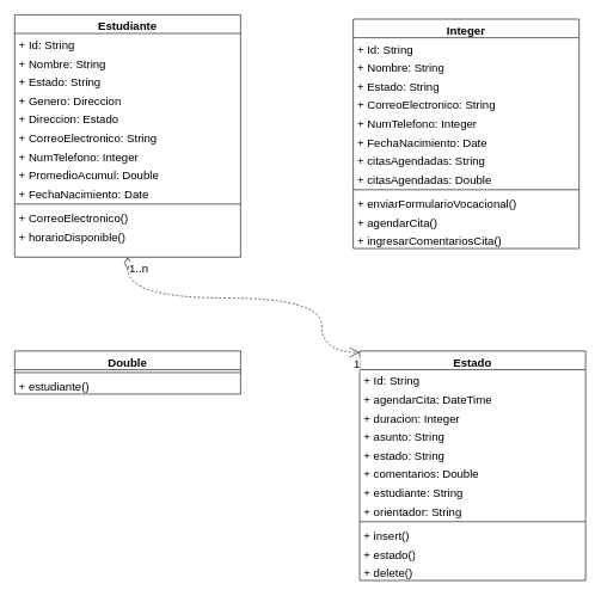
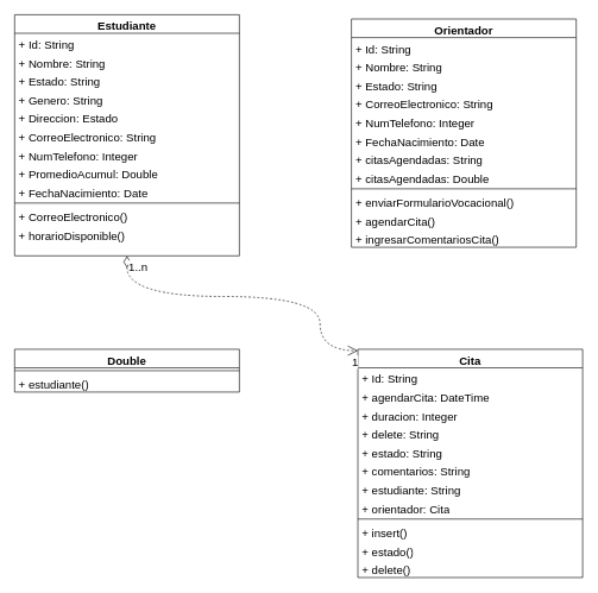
  <mxCell id="0" />
  <mxCell id="1" parent="0" />
  <mxCell id="2" value="Estudiante" style="swimlane;fontStyle=1;align=center;verticalAlign=top;childLayout=stackLayout;horizontal=1;startSize=26;horizontalStack=0;resizeParent=1;resizeParentMax=0;resizeLast=0;collapsible=1;marginBottom=0;whiteSpace=wrap;html=1;fontSize=16;" vertex="1" parent="1"><mxGeometry x="20" y="20" width="315" height="338" as="geometry" /></mxCell>
  <mxCell id="3" value="+ Id: String" style="text;strokeColor=none;fillColor=none;align=left;verticalAlign=top;spacingLeft=4;spacingRight=4;overflow=hidden;rotatable=0;points=[[0,0.5],[1,0.5]];portConstraint=eastwest;whiteSpace=wrap;html=1;fontSize=16;" vertex="1" parent="2"><mxGeometry y="26" width="315" height="26" as="geometry" /></mxCell>
  <mxCell id="4" value="+ Nombre: String" style="text;strokeColor=none;fillColor=none;align=left;verticalAlign=top;spacingLeft=4;spacingRight=4;overflow=hidden;rotatable=0;points=[[0,0.5],[1,0.5]];portConstraint=eastwest;whiteSpace=wrap;html=1;fontSize=16;" vertex="1" parent="2"><mxGeometry y="52" width="315" height="26" as="geometry" /></mxCell>
  <mxCell id="5" value="+ Estado: String" style="text;strokeColor=none;fillColor=none;align=left;verticalAlign=top;spacingLeft=4;spacingRight=4;overflow=hidden;rotatable=0;points=[[0,0.5],[1,0.5]];portConstraint=eastwest;whiteSpace=wrap;html=1;fontSize=16;" vertex="1" parent="2"><mxGeometry y="78" width="315" height="26" as="geometry" /></mxCell>
- <mxCell id="6" value="+ Genero: Direccion" style="text;strokeColor=none;fillColor=none;align=left;verticalAlign=top;spacingLeft=4;spacingRight=4;overflow=hidden;rotatable=0;points=[[0,0.5],[1,0.5]];portConstraint=eastwest;whiteSpace=wrap;html=1;fontSize=16;" vertex="1" parent="2"><mxGeometry y="104" width="315" height="26" as="geometry" /></mxCell>
+ <mxCell id="6" value="+ Genero: String" style="text;strokeColor=none;fillColor=none;align=left;verticalAlign=top;spacingLeft=4;spacingRight=4;overflow=hidden;rotatable=0;points=[[0,0.5],[1,0.5]];portConstraint=eastwest;whiteSpace=wrap;html=1;fontSize=16;" vertex="1" parent="2"><mxGeometry y="104" width="315" height="26" as="geometry" /></mxCell>
  <mxCell id="7" value="+ Direccion: Estado" style="text;strokeColor=none;fillColor=none;align=left;verticalAlign=top;spacingLeft=4;spacingRight=4;overflow=hidden;rotatable=0;points=[[0,0.5],[1,0.5]];portConstraint=eastwest;whiteSpace=wrap;html=1;fontSize=16;" vertex="1" parent="2"><mxGeometry y="130" width="315" height="26" as="geometry" /></mxCell>
  <mxCell id="8" value="+ CorreoElectronico: String" style="text;strokeColor=none;fillColor=none;align=left;verticalAlign=top;spacingLeft=4;spacingRight=4;overflow=hidden;rotatable=0;points=[[0,0.5],[1,0.5]];portConstraint=eastwest;whiteSpace=wrap;html=1;fontSize=16;" vertex="1" parent="2"><mxGeometry y="156" width="315" height="26" as="geometry" /></mxCell>
  <mxCell id="9" value="+ NumTelefono: Integer" style="text;strokeColor=none;fillColor=none;align=left;verticalAlign=top;spacingLeft=4;spacingRight=4;overflow=hidden;rotatable=0;points=[[0,0.5],[1,0.5]];portConstraint=eastwest;whiteSpace=wrap;html=1;fontSize=16;" vertex="1" parent="2"><mxGeometry y="182" width="315" height="26" as="geometry" /></mxCell>
  <mxCell id="10" value="+ PromedioAcumul: Double" style="text;strokeColor=none;fillColor=none;align=left;verticalAlign=top;spacingLeft=4;spacingRight=4;overflow=hidden;rotatable=0;points=[[0,0.5],[1,0.5]];portConstraint=eastwest;whiteSpace=wrap;html=1;fontSize=16;" vertex="1" parent="2"><mxGeometry y="208" width="315" height="26" as="geometry" /></mxCell>
  <mxCell id="11" value="+ FechaNacimiento: Date" style="text;strokeColor=none;fillColor=none;align=left;verticalAlign=top;spacingLeft=4;spacingRight=4;overflow=hidden;rotatable=0;points=[[0,0.5],[1,0.5]];portConstraint=eastwest;whiteSpace=wrap;html=1;fontSize=16;" vertex="1" parent="2"><mxGeometry y="234" width="315" height="26" as="geometry" /></mxCell>
  <mxCell id="12" value="" style="line;strokeWidth=1;fillColor=none;align=left;verticalAlign=middle;spacingTop=-1;spacingLeft=3;spacingRight=3;rotatable=0;labelPosition=right;points=[];portConstraint=eastwest;strokeColor=inherit;fontSize=16;" vertex="1" parent="2"><mxGeometry y="260" width="315" height="8" as="geometry" /></mxCell>
  <mxCell id="13" value="+ CorreoElectronico()" style="text;strokeColor=none;fillColor=none;align=left;verticalAlign=top;spacingLeft=4;spacingRight=4;overflow=hidden;rotatable=0;points=[[0,0.5],[1,0.5]];portConstraint=eastwest;whiteSpace=wrap;html=1;fontSize=16;" vertex="1" parent="2"><mxGeometry y="268" width="315" height="26" as="geometry" /></mxCell>
  <mxCell id="14" value="+ horarioDisponible()" style="text;strokeColor=none;fillColor=none;align=left;verticalAlign=top;spacingLeft=4;spacingRight=4;overflow=hidden;rotatable=0;points=[[0,0.5],[1,0.5]];portConstraint=eastwest;whiteSpace=wrap;html=1;fontSize=16;" vertex="1" parent="2"><mxGeometry y="294" width="315" height="44" as="geometry" /></mxCell>
- <mxCell id="15" value="Integer" style="swimlane;fontStyle=1;align=center;verticalAlign=top;childLayout=stackLayout;horizontal=1;startSize=26;horizontalStack=0;resizeParent=1;resizeParentMax=0;resizeLast=0;collapsible=1;marginBottom=0;whiteSpace=wrap;html=1;fontSize=16;" vertex="1" parent="1"><mxGeometry x="492" y="26" width="315" height="320" as="geometry" /></mxCell>
+ <mxCell id="15" value="Orientador" style="swimlane;fontStyle=1;align=center;verticalAlign=top;childLayout=stackLayout;horizontal=1;startSize=26;horizontalStack=0;resizeParent=1;resizeParentMax=0;resizeLast=0;collapsible=1;marginBottom=0;whiteSpace=wrap;html=1;fontSize=16;" vertex="1" parent="1"><mxGeometry x="492" y="26" width="315" height="320" as="geometry" /></mxCell>
  <mxCell id="16" value="+ Id: String" style="text;strokeColor=none;fillColor=none;align=left;verticalAlign=top;spacingLeft=4;spacingRight=4;overflow=hidden;rotatable=0;points=[[0,0.5],[1,0.5]];portConstraint=eastwest;whiteSpace=wrap;html=1;fontSize=16;" vertex="1" parent="15"><mxGeometry y="26" width="315" height="26" as="geometry" /></mxCell>
  <mxCell id="17" value="+ Nombre: String" style="text;strokeColor=none;fillColor=none;align=left;verticalAlign=top;spacingLeft=4;spacingRight=4;overflow=hidden;rotatable=0;points=[[0,0.5],[1,0.5]];portConstraint=eastwest;whiteSpace=wrap;html=1;fontSize=16;" vertex="1" parent="15"><mxGeometry y="52" width="315" height="26" as="geometry" /></mxCell>
  <mxCell id="18" value="+ Estado: String" style="text;strokeColor=none;fillColor=none;align=left;verticalAlign=top;spacingLeft=4;spacingRight=4;overflow=hidden;rotatable=0;points=[[0,0.5],[1,0.5]];portConstraint=eastwest;whiteSpace=wrap;html=1;fontSize=16;" vertex="1" parent="15"><mxGeometry y="78" width="315" height="26" as="geometry" /></mxCell>
  <mxCell id="19" value="+ CorreoElectronico: String" style="text;strokeColor=none;fillColor=none;align=left;verticalAlign=top;spacingLeft=4;spacingRight=4;overflow=hidden;rotatable=0;points=[[0,0.5],[1,0.5]];portConstraint=eastwest;whiteSpace=wrap;html=1;fontSize=16;" vertex="1" parent="15"><mxGeometry y="104" width="315" height="26" as="geometry" /></mxCell>
  <mxCell id="20" value="+ NumTelefono: Integer" style="text;strokeColor=none;fillColor=none;align=left;verticalAlign=top;spacingLeft=4;spacingRight=4;overflow=hidden;rotatable=0;points=[[0,0.5],[1,0.5]];portConstraint=eastwest;whiteSpace=wrap;html=1;fontSize=16;" vertex="1" parent="15"><mxGeometry y="130" width="315" height="26" as="geometry" /></mxCell>
  <mxCell id="21" value="+ FechaNacimiento: Date" style="text;strokeColor=none;fillColor=none;align=left;verticalAlign=top;spacingLeft=4;spacingRight=4;overflow=hidden;rotatable=0;points=[[0,0.5],[1,0.5]];portConstraint=eastwest;whiteSpace=wrap;html=1;fontSize=16;" vertex="1" parent="15"><mxGeometry y="156" width="315" height="26" as="geometry" /></mxCell>
  <mxCell id="22" value="+ citasAgendadas: String" style="text;strokeColor=none;fillColor=none;align=left;verticalAlign=top;spacingLeft=4;spacingRight=4;overflow=hidden;rotatable=0;points=[[0,0.5],[1,0.5]];portConstraint=eastwest;whiteSpace=wrap;html=1;fontSize=16;" vertex="1" parent="15"><mxGeometry y="182" width="315" height="26" as="geometry" /></mxCell>
  <mxCell id="23" value="+ citasAgendadas: Double" style="text;strokeColor=none;fillColor=none;align=left;verticalAlign=top;spacingLeft=4;spacingRight=4;overflow=hidden;rotatable=0;points=[[0,0.5],[1,0.5]];portConstraint=eastwest;whiteSpace=wrap;html=1;fontSize=16;" vertex="1" parent="15"><mxGeometry y="208" width="315" height="26" as="geometry" /></mxCell>
  <mxCell id="24" value="" style="line;strokeWidth=1;fillColor=none;align=left;verticalAlign=middle;spacingTop=-1;spacingLeft=3;spacingRight=3;rotatable=0;labelPosition=right;points=[];portConstraint=eastwest;strokeColor=inherit;fontSize=16;" vertex="1" parent="15"><mxGeometry y="234" width="315" height="8" as="geometry" /></mxCell>
  <mxCell id="25" value="+ enviarFormularioVocacional()" style="text;strokeColor=none;fillColor=none;align=left;verticalAlign=top;spacingLeft=4;spacingRight=4;overflow=hidden;rotatable=0;points=[[0,0.5],[1,0.5]];portConstraint=eastwest;whiteSpace=wrap;html=1;fontSize=16;" vertex="1" parent="15"><mxGeometry y="242" width="315" height="26" as="geometry" /></mxCell>
  <mxCell id="26" value="+ agendarCita()" style="text;strokeColor=none;fillColor=none;align=left;verticalAlign=top;spacingLeft=4;spacingRight=4;overflow=hidden;rotatable=0;points=[[0,0.5],[1,0.5]];portConstraint=eastwest;whiteSpace=wrap;html=1;fontSize=16;" vertex="1" parent="15"><mxGeometry y="268" width="315" height="26" as="geometry" /></mxCell>
  <mxCell id="27" value="+ ingresarComentariosCita()" style="text;strokeColor=none;fillColor=none;align=left;verticalAlign=top;spacingLeft=4;spacingRight=4;overflow=hidden;rotatable=0;points=[[0,0.5],[1,0.5]];portConstraint=eastwest;whiteSpace=wrap;html=1;fontSize=16;" vertex="1" parent="15"><mxGeometry y="294" width="315" height="26" as="geometry" /></mxCell>
- <mxCell id="28" value="Estado" style="swimlane;fontStyle=1;align=center;verticalAlign=top;childLayout=stackLayout;horizontal=1;startSize=26;horizontalStack=0;resizeParent=1;resizeParentMax=0;resizeLast=0;collapsible=1;marginBottom=0;whiteSpace=wrap;html=1;fontSize=16;" vertex="1" parent="1"><mxGeometry x="501" y="489" width="315" height="320" as="geometry" /></mxCell>
+ <mxCell id="28" value="Cita" style="swimlane;fontStyle=1;align=center;verticalAlign=top;childLayout=stackLayout;horizontal=1;startSize=26;horizontalStack=0;resizeParent=1;resizeParentMax=0;resizeLast=0;collapsible=1;marginBottom=0;whiteSpace=wrap;html=1;fontSize=16;" vertex="1" parent="1"><mxGeometry x="501" y="489" width="315" height="320" as="geometry" /></mxCell>
  <mxCell id="29" value="+ Id: String" style="text;strokeColor=none;fillColor=none;align=left;verticalAlign=top;spacingLeft=4;spacingRight=4;overflow=hidden;rotatable=0;points=[[0,0.5],[1,0.5]];portConstraint=eastwest;whiteSpace=wrap;html=1;fontSize=16;" vertex="1" parent="28"><mxGeometry y="26" width="315" height="26" as="geometry" /></mxCell>
  <mxCell id="30" value="+ agendarCita: DateTime" style="text;strokeColor=none;fillColor=none;align=left;verticalAlign=top;spacingLeft=4;spacingRight=4;overflow=hidden;rotatable=0;points=[[0,0.5],[1,0.5]];portConstraint=eastwest;whiteSpace=wrap;html=1;fontSize=16;" vertex="1" parent="28"><mxGeometry y="52" width="315" height="26" as="geometry" /></mxCell>
  <mxCell id="31" value="+ duracion: Integer" style="text;strokeColor=none;fillColor=none;align=left;verticalAlign=top;spacingLeft=4;spacingRight=4;overflow=hidden;rotatable=0;points=[[0,0.5],[1,0.5]];portConstraint=eastwest;whiteSpace=wrap;html=1;fontSize=16;" vertex="1" parent="28"><mxGeometry y="78" width="315" height="26" as="geometry" /></mxCell>
- <mxCell id="32" value="+ asunto: String" style="text;strokeColor=none;fillColor=none;align=left;verticalAlign=top;spacingLeft=4;spacingRight=4;overflow=hidden;rotatable=0;points=[[0,0.5],[1,0.5]];portConstraint=eastwest;whiteSpace=wrap;html=1;fontSize=16;" vertex="1" parent="28"><mxGeometry y="104" width="315" height="26" as="geometry" /></mxCell>
+ <mxCell id="32" value="+ delete: String" style="text;strokeColor=none;fillColor=none;align=left;verticalAlign=top;spacingLeft=4;spacingRight=4;overflow=hidden;rotatable=0;points=[[0,0.5],[1,0.5]];portConstraint=eastwest;whiteSpace=wrap;html=1;fontSize=16;" vertex="1" parent="28"><mxGeometry y="104" width="315" height="26" as="geometry" /></mxCell>
  <mxCell id="33" value="+ estado: String" style="text;strokeColor=none;fillColor=none;align=left;verticalAlign=top;spacingLeft=4;spacingRight=4;overflow=hidden;rotatable=0;points=[[0,0.5],[1,0.5]];portConstraint=eastwest;whiteSpace=wrap;html=1;fontSize=16;" vertex="1" parent="28"><mxGeometry y="130" width="315" height="26" as="geometry" /></mxCell>
- <mxCell id="34" value="+ comentarios: Double" style="text;strokeColor=none;fillColor=none;align=left;verticalAlign=top;spacingLeft=4;spacingRight=4;overflow=hidden;rotatable=0;points=[[0,0.5],[1,0.5]];portConstraint=eastwest;whiteSpace=wrap;html=1;fontSize=16;" vertex="1" parent="28"><mxGeometry y="156" width="315" height="26" as="geometry" /></mxCell>
+ <mxCell id="34" value="+ comentarios: String" style="text;strokeColor=none;fillColor=none;align=left;verticalAlign=top;spacingLeft=4;spacingRight=4;overflow=hidden;rotatable=0;points=[[0,0.5],[1,0.5]];portConstraint=eastwest;whiteSpace=wrap;html=1;fontSize=16;" vertex="1" parent="28"><mxGeometry y="156" width="315" height="26" as="geometry" /></mxCell>
  <mxCell id="35" value="+ estudiante: String" style="text;strokeColor=none;fillColor=none;align=left;verticalAlign=top;spacingLeft=4;spacingRight=4;overflow=hidden;rotatable=0;points=[[0,0.5],[1,0.5]];portConstraint=eastwest;whiteSpace=wrap;html=1;fontSize=16;" vertex="1" parent="28"><mxGeometry y="182" width="315" height="26" as="geometry" /></mxCell>
- <mxCell id="36" value="+ orientador: String" style="text;strokeColor=none;fillColor=none;align=left;verticalAlign=top;spacingLeft=4;spacingRight=4;overflow=hidden;rotatable=0;points=[[0,0.5],[1,0.5]];portConstraint=eastwest;whiteSpace=wrap;html=1;fontSize=16;" vertex="1" parent="28"><mxGeometry y="208" width="315" height="26" as="geometry" /></mxCell>
+ <mxCell id="36" value="+ orientador: Cita" style="text;strokeColor=none;fillColor=none;align=left;verticalAlign=top;spacingLeft=4;spacingRight=4;overflow=hidden;rotatable=0;points=[[0,0.5],[1,0.5]];portConstraint=eastwest;whiteSpace=wrap;html=1;fontSize=16;" vertex="1" parent="28"><mxGeometry y="208" width="315" height="26" as="geometry" /></mxCell>
  <mxCell id="37" value="" style="line;strokeWidth=1;fillColor=none;align=left;verticalAlign=middle;spacingTop=-1;spacingLeft=3;spacingRight=3;rotatable=0;labelPosition=right;points=[];portConstraint=eastwest;strokeColor=inherit;fontSize=16;" vertex="1" parent="28"><mxGeometry y="234" width="315" height="8" as="geometry" /></mxCell>
  <mxCell id="38" value="+ insert()" style="text;strokeColor=none;fillColor=none;align=left;verticalAlign=top;spacingLeft=4;spacingRight=4;overflow=hidden;rotatable=0;points=[[0,0.5],[1,0.5]];portConstraint=eastwest;whiteSpace=wrap;html=1;fontSize=16;" vertex="1" parent="28"><mxGeometry y="242" width="315" height="26" as="geometry" /></mxCell>
  <mxCell id="39" value="+ estado()" style="text;strokeColor=none;fillColor=none;align=left;verticalAlign=top;spacingLeft=4;spacingRight=4;overflow=hidden;rotatable=0;points=[[0,0.5],[1,0.5]];portConstraint=eastwest;whiteSpace=wrap;html=1;fontSize=16;" vertex="1" parent="28"><mxGeometry y="268" width="315" height="26" as="geometry" /></mxCell>
  <mxCell id="40" value="+ delete()" style="text;strokeColor=none;fillColor=none;align=left;verticalAlign=top;spacingLeft=4;spacingRight=4;overflow=hidden;rotatable=0;points=[[0,0.5],[1,0.5]];portConstraint=eastwest;whiteSpace=wrap;html=1;fontSize=16;" vertex="1" parent="28"><mxGeometry y="294" width="315" height="26" as="geometry" /></mxCell>
  <mxCell id="41" value="Double" style="swimlane;fontStyle=1;align=center;verticalAlign=top;childLayout=stackLayout;horizontal=1;startSize=26;horizontalStack=0;resizeParent=1;resizeParentMax=0;resizeLast=0;collapsible=1;marginBottom=0;whiteSpace=wrap;html=1;fontSize=16;" vertex="1" parent="1"><mxGeometry x="20" y="489" width="315" height="60" as="geometry" /></mxCell>
  <mxCell id="42" value="" style="line;strokeWidth=1;fillColor=none;align=left;verticalAlign=middle;spacingTop=-1;spacingLeft=3;spacingRight=3;rotatable=0;labelPosition=right;points=[];portConstraint=eastwest;strokeColor=inherit;fontSize=16;" vertex="1" parent="41"><mxGeometry y="26" width="315" height="8" as="geometry" /></mxCell>
  <mxCell id="43" value="+ estudiante()" style="text;strokeColor=none;fillColor=none;align=left;verticalAlign=top;spacingLeft=4;spacingRight=4;overflow=hidden;rotatable=0;points=[[0,0.5],[1,0.5]];portConstraint=eastwest;whiteSpace=wrap;html=1;fontSize=16;" vertex="1" parent="41"><mxGeometry y="34" width="315" height="26" as="geometry" /></mxCell>
  <mxCell id="44" value="" style="endArrow=open;html=1;endSize=12;startArrow=diamondThin;startSize=14;startFill=0;edgeStyle=orthogonalEdgeStyle;rounded=0;fontSize=12;curved=1;dashed=1;" edge="1" parent="1" source="2" target="28"><mxGeometry relative="1" as="geometry"><mxPoint x="382" y="466" as="sourcePoint" /><mxPoint x="560" y="503" as="targetPoint" /><Array as="points"><mxPoint x="178" y="415" /><mxPoint x="448" y="415" /><mxPoint x="448" y="491" /></Array><mxPoint as="offset" /></mxGeometry></mxCell>
  <mxCell id="45" value="1..n" style="edgeLabel;resizable=0;html=1;align=left;verticalAlign=top;fontSize=16;" connectable="0" vertex="1" parent="44"><mxGeometry x="-1" relative="1" as="geometry" /></mxCell>
  <mxCell id="46" value="1" style="edgeLabel;resizable=0;html=1;align=right;verticalAlign=top;fontSize=16;" connectable="0" vertex="1" parent="44"><mxGeometry x="1" relative="1" as="geometry" /></mxCell>
